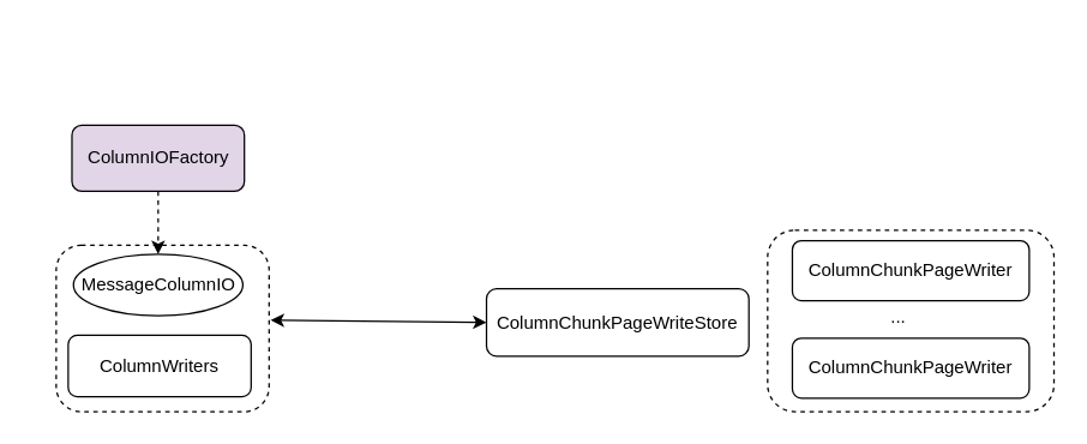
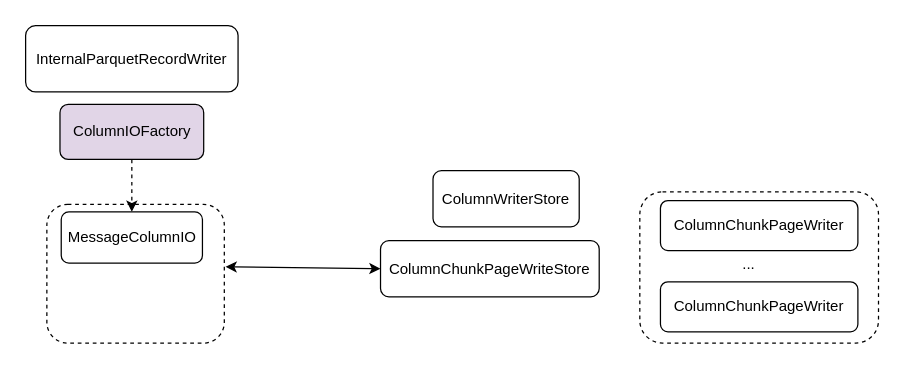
  <mxCell id="0" />
  <mxCell id="1" parent="0" />
  <mxCell id="2" value="" style="rounded=1;whiteSpace=wrap;html=1;dashed=1;" vertex="1" parent="1"><mxGeometry x="37" y="163" width="142" height="111" as="geometry" /></mxCell>
  <mxCell id="3" value="" style="rounded=1;whiteSpace=wrap;html=1;dashed=1;" vertex="1" parent="1"><mxGeometry x="511.5" y="153" width="191" height="121" as="geometry" /></mxCell>
- <mxCell id="5" value="ColumnChunkPageWriteStore" style="rounded=1;whiteSpace=wrap;html=1;" vertex="1" parent="1"><mxGeometry x="324" y="192" width="175" height="45" as="geometry" /></mxCell>
+ <mxCell id="4" value="InternalParquetRecordWriter" style="rounded=1;whiteSpace=wrap;html=1;" vertex="1" parent="1"><mxGeometry x="20" y="20" width="170" height="53" as="geometry" /></mxCell>
+ <mxCell id="5" value="ColumnChunkPageWriteStore" style="rounded=1;whiteSpace=wrap;html=1;" vertex="1" parent="1"><mxGeometry x="304" y="192" width="175" height="45" as="geometry" /></mxCell>
  <mxCell id="6" value="ColumnChunkPageWriter" style="rounded=1;whiteSpace=wrap;html=1;" vertex="1" parent="1"><mxGeometry x="528" y="160" width="158" height="40" as="geometry" /></mxCell>
  <mxCell id="7" value="ColumnChunkPageWriter" style="rounded=1;whiteSpace=wrap;html=1;" vertex="1" parent="1"><mxGeometry x="528" y="225" width="158" height="40" as="geometry" /></mxCell>
  <mxCell id="8" value="..." style="text;html=1;strokeColor=none;fillColor=none;align=center;verticalAlign=middle;whiteSpace=wrap;rounded=0;" vertex="1" parent="1"><mxGeometry x="568.5" y="195.5" width="60" height="30" as="geometry" /></mxCell>
  <mxCell id="9" style="edgeStyle=orthogonalEdgeStyle;rounded=0;orthogonalLoop=1;jettySize=auto;html=1;dashed=1;" edge="1" parent="1" source="10" target="11"><mxGeometry relative="1" as="geometry" /></mxCell>
  <mxCell id="10" value="ColumnIOFactory" style="rounded=1;whiteSpace=wrap;html=1;fillColor=#e1d5e7;" vertex="1" parent="1"><mxGeometry x="47.5" y="83" width="115" height="44" as="geometry" /></mxCell>
- <mxCell id="11" value="MessageColumnIO" style="ellipse;whiteSpace=wrap;html=1;" vertex="1" parent="1"><mxGeometry x="48.5" y="169" width="113" height="41" as="geometry" /></mxCell>
- <mxCell id="12" value="ColumnWriters" style="rounded=1;whiteSpace=wrap;html=1;" vertex="1" parent="1"><mxGeometry x="45" y="223" width="122" height="41" as="geometry" /></mxCell>
+ <mxCell id="11" value="MessageColumnIO" style="rounded=1;whiteSpace=wrap;html=1;" vertex="1" parent="1"><mxGeometry x="48.5" y="169" width="113" height="41" as="geometry" /></mxCell>
  <mxCell id="13" value="" style="endArrow=classic;startArrow=classic;html=1;rounded=0;entryX=0;entryY=0.5;entryDx=0;entryDy=0;exitX=1.007;exitY=0.45;exitDx=0;exitDy=0;exitPerimeter=0;" edge="1" parent="1" source="2" target="5"><mxGeometry width="50" height="50" relative="1" as="geometry"><mxPoint x="140" y="404" as="sourcePoint" /><mxPoint x="190" y="354" as="targetPoint" /></mxGeometry></mxCell>
+ <mxCell id="14" value="ColumnWriterStore" style="rounded=1;whiteSpace=wrap;html=1;" vertex="1" parent="1"><mxGeometry x="346" y="136" width="117" height="45" as="geometry" /></mxCell>
